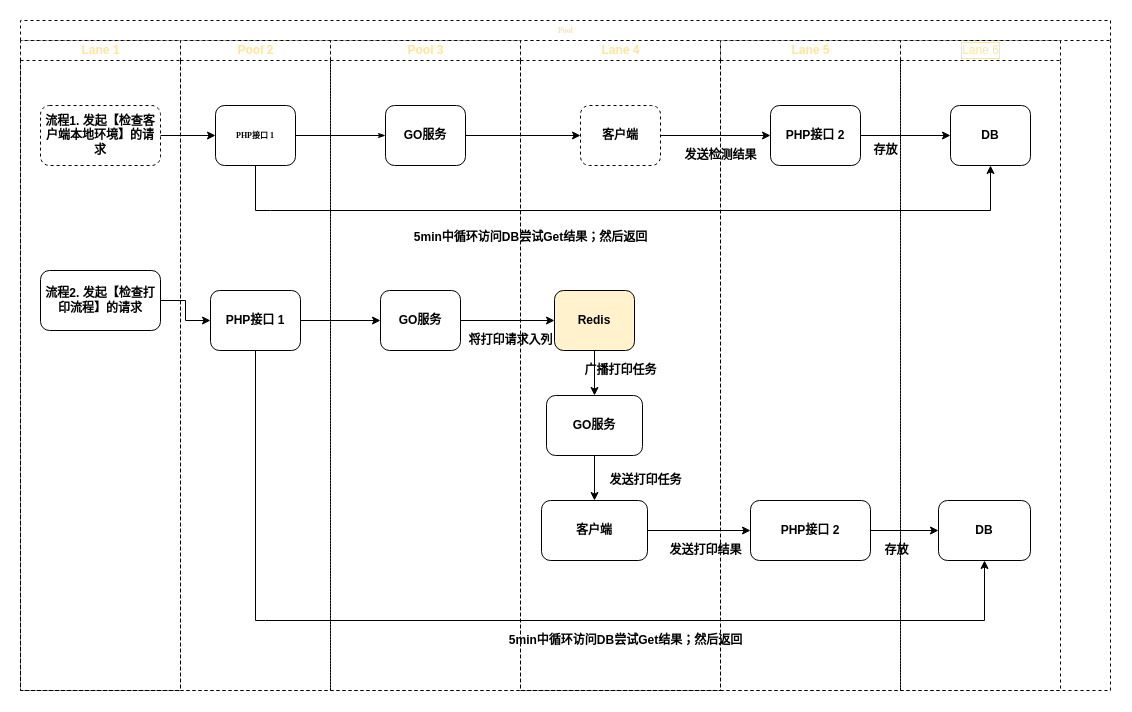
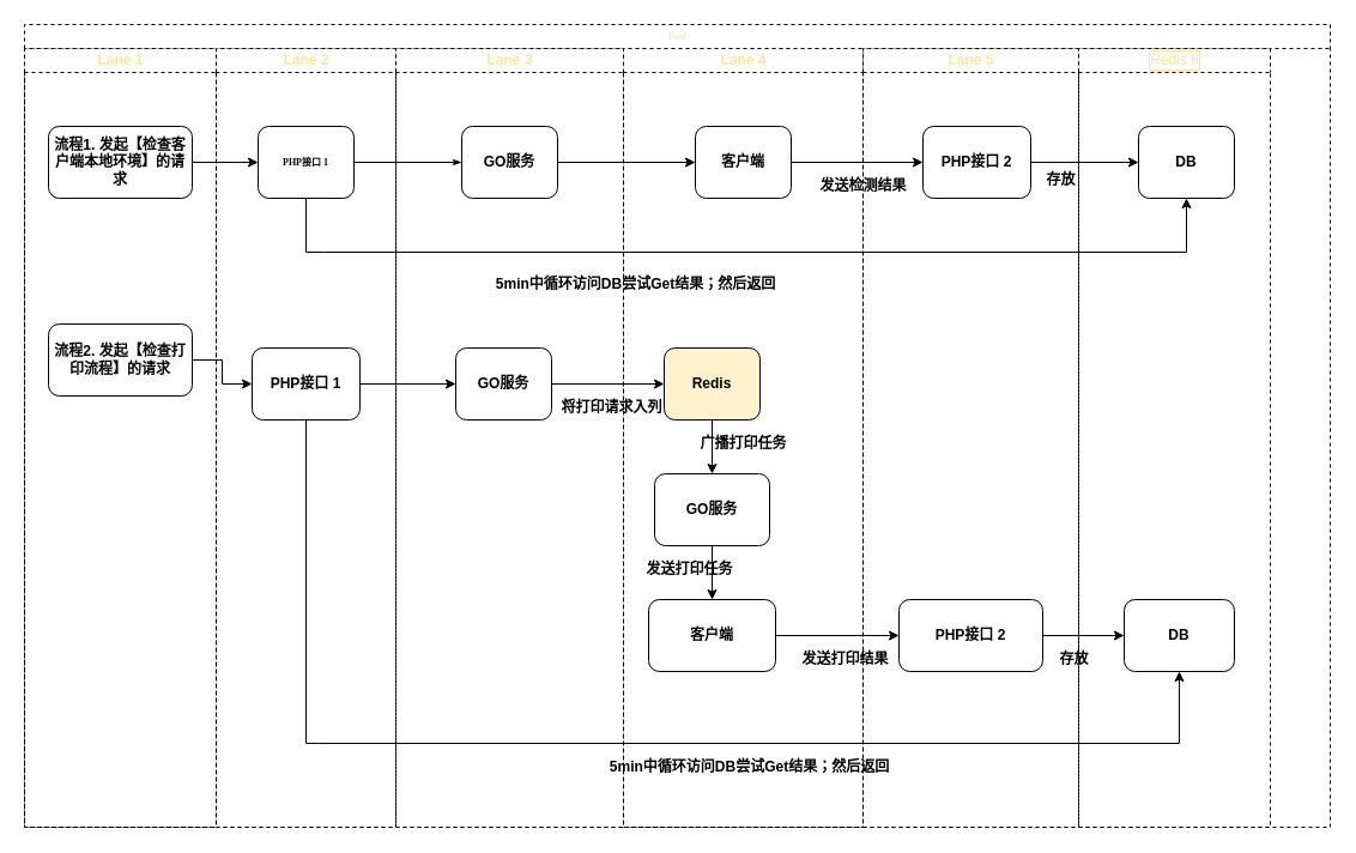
  <mxCell id="0" />
  <mxCell id="1" parent="0" />
  <mxCell id="2" value="Pool" style="swimlane;html=1;childLayout=stackLayout;startSize=20;rounded=0;shadow=0;labelBackgroundColor=none;strokeWidth=1;fontFamily=Verdana;fontSize=8;align=center;fontStyle=1;fontColor=#FFE599;dashed=1;" parent="1" vertex="1"><mxGeometry x="20" y="20" width="1090" height="670" as="geometry" /></mxCell>
  <mxCell id="3" value="Lane 1" style="swimlane;html=1;startSize=20;fontStyle=1;fontColor=#FFE599;dashed=1;" parent="2" vertex="1"><mxGeometry y="20" width="160" height="650" as="geometry" /></mxCell>
- <mxCell id="4" value="流程1. 发起【检查客户端本地环境】的请求" style="rounded=1;whiteSpace=wrap;html=1;fontStyle=1;dashed=1;" parent="3" vertex="1"><mxGeometry x="20" y="65" width="120" height="60" as="geometry" /></mxCell>
+ <mxCell id="4" value="流程1. 发起【检查客户端本地环境】的请求" style="rounded=1;whiteSpace=wrap;html=1;fontStyle=1" parent="3" vertex="1"><mxGeometry x="20" y="65" width="120" height="60" as="geometry" /></mxCell>
  <mxCell id="5" value="&lt;span style=&quot;font-weight: 700&quot;&gt;流程2. 发起【检查打印流程】的请求&lt;/span&gt;" style="rounded=1;whiteSpace=wrap;html=1;" parent="3" vertex="1"><mxGeometry x="20" y="230" width="120" height="60" as="geometry" /></mxCell>
- <mxCell id="6" value="Pool 2" style="swimlane;html=1;startSize=20;fontStyle=1;fontColor=#FFE599;dashed=1;" parent="2" vertex="1"><mxGeometry x="160" y="20" width="150" height="650" as="geometry" /></mxCell>
+ <mxCell id="6" value="Lane 2" style="swimlane;html=1;startSize=20;fontStyle=1;fontColor=#FFE599;dashed=1;" parent="2" vertex="1"><mxGeometry x="160" y="20" width="150" height="650" as="geometry" /></mxCell>
  <mxCell id="7" value="PHP接口 1" style="rounded=1;whiteSpace=wrap;html=1;shadow=0;labelBackgroundColor=none;strokeWidth=1;fontFamily=Verdana;fontSize=8;align=center;fontStyle=1" parent="6" vertex="1"><mxGeometry x="35" y="65" width="80" height="60" as="geometry" /></mxCell>
  <mxCell id="8" value="PHP接口 1" style="rounded=1;whiteSpace=wrap;html=1;fontStyle=1" parent="6" vertex="1"><mxGeometry x="30" y="250" width="90" height="60" as="geometry" /></mxCell>
- <mxCell id="9" value="Pool 3" style="swimlane;html=1;startSize=20;fontStyle=1;fontColor=#FFE599;dashed=1;" parent="2" vertex="1"><mxGeometry x="310" y="20" width="190" height="650" as="geometry" /></mxCell>
+ <mxCell id="9" value="Lane 3" style="swimlane;html=1;startSize=20;fontStyle=1;fontColor=#FFE599;dashed=1;" parent="2" vertex="1"><mxGeometry x="310" y="20" width="190" height="650" as="geometry" /></mxCell>
  <mxCell id="10" value="&lt;span style=&quot;font-family: &amp;#34;helvetica&amp;#34; ; font-size: 12px&quot;&gt;GO服务&lt;/span&gt;" style="rounded=1;whiteSpace=wrap;html=1;shadow=0;labelBackgroundColor=none;strokeWidth=1;fontFamily=Verdana;fontSize=8;align=center;fontStyle=1" parent="9" vertex="1"><mxGeometry x="55" y="65" width="80" height="60" as="geometry" /></mxCell>
  <mxCell id="11" value="GO服务" style="whiteSpace=wrap;html=1;rounded=1;fontStyle=1" parent="9" vertex="1"><mxGeometry x="50" y="250" width="80" height="60" as="geometry" /></mxCell>
  <mxCell id="12" value="Lane 4" style="swimlane;html=1;startSize=20;fontStyle=1;fontColor=#FFE599;dashed=1;" parent="2" vertex="1"><mxGeometry x="500" y="20" width="200" height="650" as="geometry" /></mxCell>
  <mxCell id="13" style="edgeStyle=orthogonalEdgeStyle;rounded=0;orthogonalLoop=1;jettySize=auto;html=1;exitX=0.5;exitY=1;exitDx=0;exitDy=0;entryX=0.5;entryY=0;entryDx=0;entryDy=0;" parent="12" source="14" target="16" edge="1"><mxGeometry relative="1" as="geometry" /></mxCell>
  <mxCell id="14" value="Redis" style="rounded=1;whiteSpace=wrap;html=1;fontStyle=1;fillColor=#fff2cc;" parent="12" vertex="1"><mxGeometry x="34" y="250" width="80" height="60" as="geometry" /></mxCell>
  <mxCell id="15" style="edgeStyle=orthogonalEdgeStyle;rounded=0;orthogonalLoop=1;jettySize=auto;html=1;exitX=0.5;exitY=1;exitDx=0;exitDy=0;" parent="12" source="16" target="17" edge="1"><mxGeometry relative="1" as="geometry" /></mxCell>
  <mxCell id="16" value="GO服务" style="rounded=1;whiteSpace=wrap;html=1;fontStyle=1" parent="12" vertex="1"><mxGeometry x="26" y="355" width="96" height="60" as="geometry" /></mxCell>
  <mxCell id="17" value="客户端&lt;span style=&quot;color: rgba(0 , 0 , 0 , 0) ; font-family: monospace ; font-size: 0px&quot;&gt;CmxGraphModel%3E%3Croot%3E%3CmxCell%20id%3D%220%22%2F%3E%3CmxCell%20id%3D%221%22%20parent%3D%220%22%2F%3E%3CmxCell%20id%3D%222%22%20value%3D%22%E6%A3%80%E6%B5%8B%E6%89%93%E5%8D%B0%E4%BB%BB%E5%8A%A1%E6%98%AF%E5%90%A6%E5%AE%8C%E6%88%90%22%20style%3D%22text%3Bhtml%3D1%3Balign%3Dcenter%3BverticalAlign%3Dmiddle%3Bresizable%3D0%3Bpoints%3D%5B%5D%3Bautosize%3D1%3B%22%20vertex%3D%221%22%20parent%3D%221%22%3E%3CmxGeometry%20x%3D%22500%22%20y%3D%22540%22%20width%3D%22140%22%20height%3D%2220%22%20as%3D%22geometry%22%2F%3E%3C%2FmxCell%3E%3C%2Froot%3E%3C%2FmxGraphModel%3E见&lt;/span&gt;" style="rounded=1;whiteSpace=wrap;html=1;fontStyle=1" parent="12" vertex="1"><mxGeometry x="21" y="460" width="106" height="60" as="geometry" /></mxCell>
- <mxCell id="18" value="发送打印任务" style="text;html=1;align=center;verticalAlign=middle;resizable=0;points=[];autosize=1;fontStyle=1" parent="12" vertex="1"><mxGeometry x="80" y="430" width="90" height="20" as="geometry" /></mxCell>
+ <mxCell id="18" value="发送打印任务" style="text;html=1;align=center;verticalAlign=middle;resizable=0;points=[];autosize=1;fontStyle=1" parent="12" vertex="1"><mxGeometry x="10" y="425" width="90" height="20" as="geometry" /></mxCell>
  <mxCell id="19" value="发送打印结果" style="text;html=1;align=center;verticalAlign=middle;resizable=0;points=[];autosize=1;fontStyle=1" parent="12" vertex="1"><mxGeometry x="140" y="500" width="90" height="20" as="geometry" /></mxCell>
  <mxCell id="20" value="5min中循环访问DB尝试Get结果；然后返回" style="text;html=1;align=center;verticalAlign=middle;resizable=0;points=[];autosize=1;fontStyle=1" parent="12" vertex="1"><mxGeometry x="-20" y="590" width="250" height="20" as="geometry" /></mxCell>
  <mxCell id="21" value="将打印请求入列" style="text;html=1;align=center;verticalAlign=middle;resizable=0;points=[];autosize=1;fontStyle=1" parent="12" vertex="1"><mxGeometry x="-60" y="290" width="100" height="20" as="geometry" /></mxCell>
  <mxCell id="22" value="广播打印任务" style="text;html=1;align=center;verticalAlign=middle;resizable=0;points=[];autosize=1;fontStyle=1" parent="12" vertex="1"><mxGeometry x="55" y="320" width="90" height="20" as="geometry" /></mxCell>
  <mxCell id="23" value="Lane 5" style="swimlane;html=1;startSize=20;fontStyle=1;fontColor=#FFE599;dashed=1;" parent="2" vertex="1"><mxGeometry x="700" y="20" width="180" height="650" as="geometry" /></mxCell>
- <mxCell id="24" value="客户端" style="rounded=1;whiteSpace=wrap;html=1;fontStyle=1;dashed=1;" parent="23" vertex="1"><mxGeometry x="-140" y="65" width="80" height="60" as="geometry" /></mxCell>
+ <mxCell id="24" value="客户端" style="rounded=1;whiteSpace=wrap;html=1;fontStyle=1" parent="23" vertex="1"><mxGeometry x="-140" y="65" width="80" height="60" as="geometry" /></mxCell>
  <mxCell id="25" value="PHP接口 2" style="rounded=1;whiteSpace=wrap;html=1;fontStyle=1" parent="23" vertex="1"><mxGeometry x="50" y="65" width="90" height="60" as="geometry" /></mxCell>
  <mxCell id="26" style="edgeStyle=orthogonalEdgeStyle;rounded=0;orthogonalLoop=1;jettySize=auto;html=1;exitX=1;exitY=0.5;exitDx=0;exitDy=0;fontStyle=1" parent="23" source="24" target="25" edge="1"><mxGeometry relative="1" as="geometry"><mxPoint x="40" y="95" as="targetPoint" /></mxGeometry></mxCell>
  <mxCell id="27" value="发送检测结果" style="text;html=1;align=center;verticalAlign=middle;resizable=0;points=[];autosize=1;fontStyle=1" parent="23" vertex="1"><mxGeometry x="-45" y="105" width="90" height="20" as="geometry" /></mxCell>
  <mxCell id="28" value="PHP接口 2" style="rounded=1;whiteSpace=wrap;html=1;fontStyle=1" parent="23" vertex="1"><mxGeometry x="30" y="460" width="120" height="60" as="geometry" /></mxCell>
- <mxCell id="29" value="Lane 6" style="swimlane;html=1;startSize=20;fontStyle=0;fontColor=#FFE599;labelBorderColor=#FFE599;dashed=1;swimlaneLine=1;" parent="2" vertex="1"><mxGeometry x="880" y="20" width="160" height="650" as="geometry" /></mxCell>
+ <mxCell id="29" value="Redis 6" style="swimlane;html=1;startSize=20;fontStyle=0;fontColor=#FFE599;labelBorderColor=#FFE599;dashed=1;swimlaneLine=1;" parent="2" vertex="1"><mxGeometry x="880" y="20" width="160" height="650" as="geometry" /></mxCell>
  <mxCell id="30" value="DB" style="rounded=1;whiteSpace=wrap;html=1;fontStyle=1" parent="29" vertex="1"><mxGeometry x="50" y="65" width="80" height="60" as="geometry" /></mxCell>
  <mxCell id="31" value="5min中循环访问DB尝试Get结果；然后返回" style="text;html=1;align=center;verticalAlign=middle;resizable=0;points=[];autosize=1;fontStyle=1" parent="29" vertex="1"><mxGeometry x="-495" y="187" width="250" height="20" as="geometry" /></mxCell>
  <mxCell id="32" value="存放" style="text;html=1;align=center;verticalAlign=middle;resizable=0;points=[];autosize=1;fontStyle=1" parent="29" vertex="1"><mxGeometry x="-35" y="100" width="40" height="20" as="geometry" /></mxCell>
  <mxCell id="33" value="存放" style="text;html=1;align=center;verticalAlign=middle;resizable=0;points=[];autosize=1;fontStyle=1" parent="29" vertex="1"><mxGeometry x="-24" y="500" width="40" height="20" as="geometry" /></mxCell>
  <mxCell id="34" value="DB" style="whiteSpace=wrap;html=1;rounded=1;fontStyle=1" parent="29" vertex="1"><mxGeometry x="38" y="460" width="92" height="60" as="geometry" /></mxCell>
  <mxCell id="35" style="edgeStyle=orthogonalEdgeStyle;rounded=0;orthogonalLoop=1;jettySize=auto;html=1;exitX=1;exitY=0.5;exitDx=0;exitDy=0;entryX=0;entryY=0.5;entryDx=0;entryDy=0;fontStyle=1" parent="2" source="4" target="7" edge="1"><mxGeometry relative="1" as="geometry" /></mxCell>
  <mxCell id="36" style="edgeStyle=orthogonalEdgeStyle;rounded=1;html=1;labelBackgroundColor=none;startArrow=none;startFill=0;startSize=5;endArrow=classicThin;endFill=1;endSize=5;jettySize=auto;orthogonalLoop=1;strokeWidth=1;fontFamily=Verdana;fontSize=8;fontStyle=1" parent="2" source="7" target="10" edge="1"><mxGeometry relative="1" as="geometry" /></mxCell>
  <mxCell id="37" style="edgeStyle=orthogonalEdgeStyle;rounded=0;orthogonalLoop=1;jettySize=auto;html=1;exitX=1;exitY=0.5;exitDx=0;exitDy=0;fontStyle=1" parent="2" source="10" target="24" edge="1"><mxGeometry relative="1" as="geometry"><mxPoint x="530" y="115" as="targetPoint" /></mxGeometry></mxCell>
  <mxCell id="38" style="edgeStyle=orthogonalEdgeStyle;rounded=0;orthogonalLoop=1;jettySize=auto;html=1;exitX=1;exitY=0.5;exitDx=0;exitDy=0;fontStyle=1" parent="2" source="25" target="30" edge="1"><mxGeometry relative="1" as="geometry"><mxPoint x="830" y="115" as="targetPoint" /></mxGeometry></mxCell>
  <mxCell id="39" style="edgeStyle=orthogonalEdgeStyle;rounded=0;orthogonalLoop=1;jettySize=auto;html=1;exitX=0.5;exitY=1;exitDx=0;exitDy=0;entryX=0.5;entryY=1;entryDx=0;entryDy=0;fontStyle=1" parent="2" source="7" target="30" edge="1"><mxGeometry relative="1" as="geometry"><Array as="points"><mxPoint x="250" y="190" /><mxPoint x="1010" y="190" /></Array></mxGeometry></mxCell>
  <mxCell id="40" value="" style="edgeStyle=orthogonalEdgeStyle;rounded=0;orthogonalLoop=1;jettySize=auto;html=1;fontStyle=1" parent="2" source="28" target="34" edge="1"><mxGeometry relative="1" as="geometry" /></mxCell>
  <mxCell id="41" style="edgeStyle=orthogonalEdgeStyle;rounded=0;orthogonalLoop=1;jettySize=auto;html=1;exitX=1;exitY=0.5;exitDx=0;exitDy=0;" parent="2" source="5" target="8" edge="1"><mxGeometry relative="1" as="geometry" /></mxCell>
  <mxCell id="42" value="" style="edgeStyle=orthogonalEdgeStyle;rounded=0;orthogonalLoop=1;jettySize=auto;html=1;" parent="2" source="8" target="11" edge="1"><mxGeometry relative="1" as="geometry" /></mxCell>
  <mxCell id="43" value="" style="edgeStyle=orthogonalEdgeStyle;rounded=0;orthogonalLoop=1;jettySize=auto;html=1;fontStyle=1" parent="2" source="17" target="28" edge="1"><mxGeometry relative="1" as="geometry"><mxPoint x="510" y="560" as="sourcePoint" /></mxGeometry></mxCell>
  <mxCell id="44" style="edgeStyle=orthogonalEdgeStyle;rounded=0;orthogonalLoop=1;jettySize=auto;html=1;exitX=0.5;exitY=1;exitDx=0;exitDy=0;entryX=0.5;entryY=1;entryDx=0;entryDy=0;" parent="2" source="8" target="34" edge="1"><mxGeometry relative="1" as="geometry"><Array as="points"><mxPoint x="245" y="600" /><mxPoint x="998" y="600" /></Array></mxGeometry></mxCell>
  <mxCell id="45" style="edgeStyle=orthogonalEdgeStyle;rounded=0;orthogonalLoop=1;jettySize=auto;html=1;exitX=1;exitY=0.5;exitDx=0;exitDy=0;entryX=0;entryY=0.5;entryDx=0;entryDy=0;" parent="2" source="11" target="14" edge="1"><mxGeometry relative="1" as="geometry" /></mxCell>
